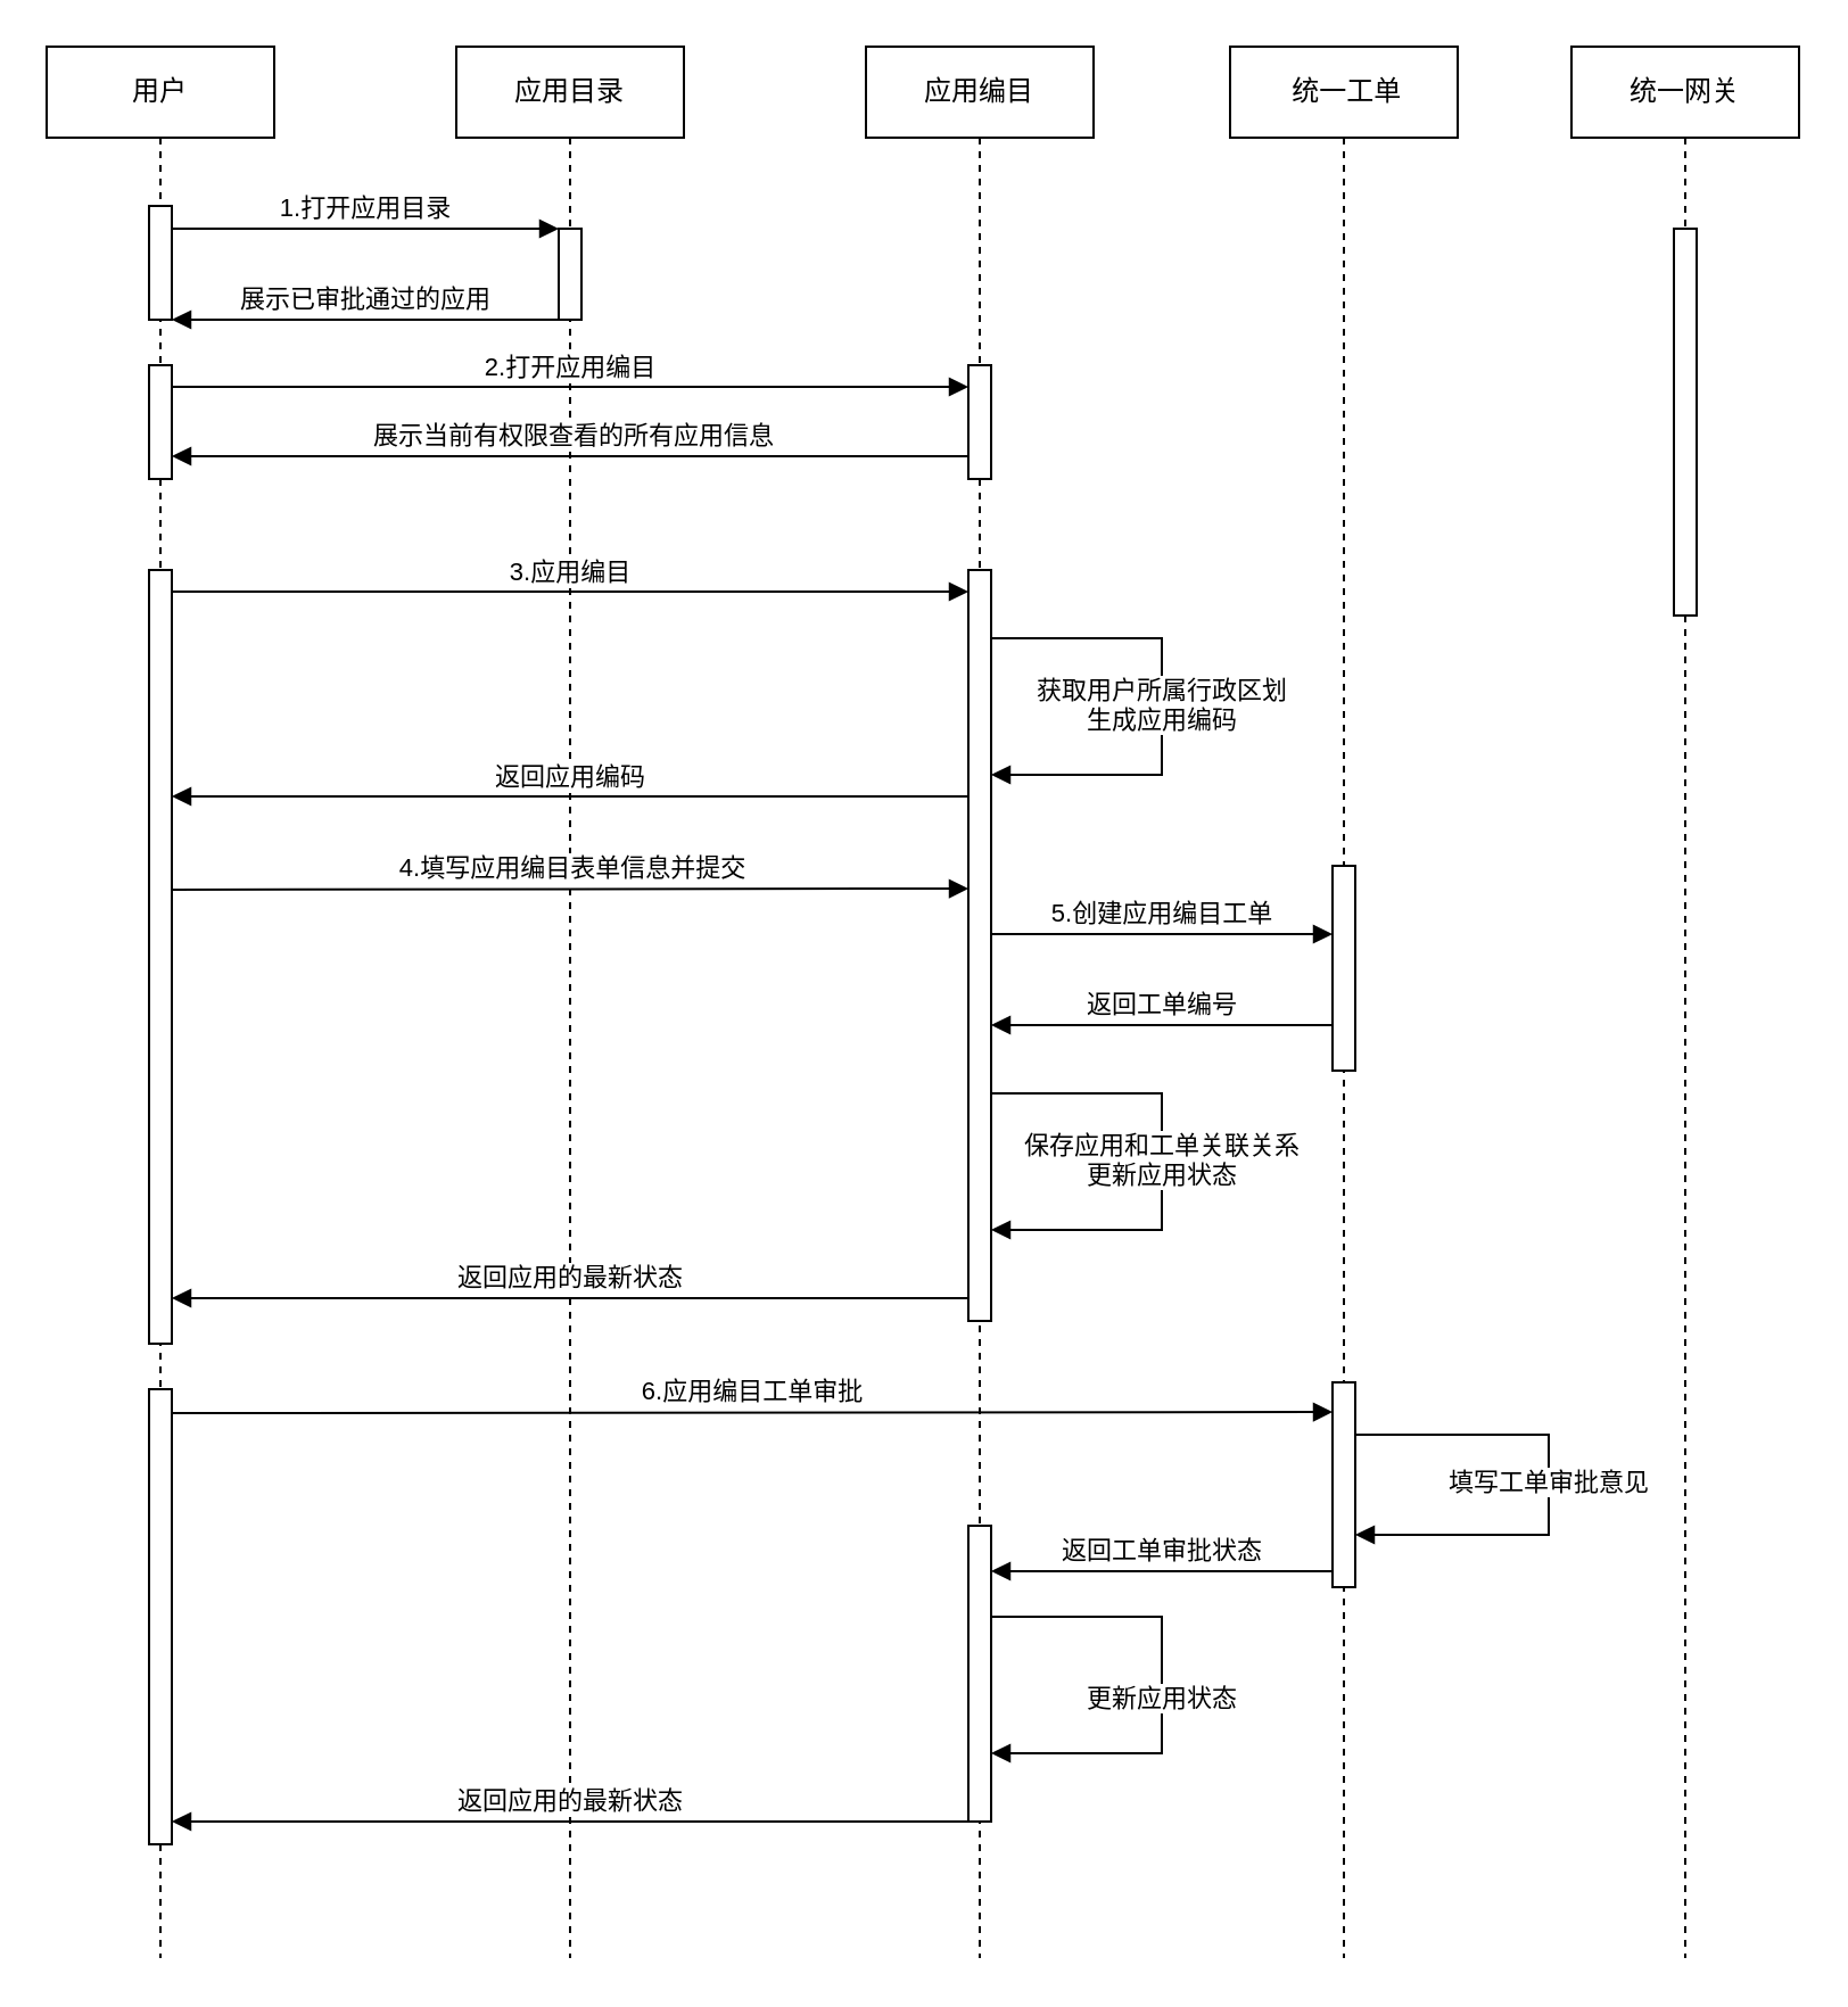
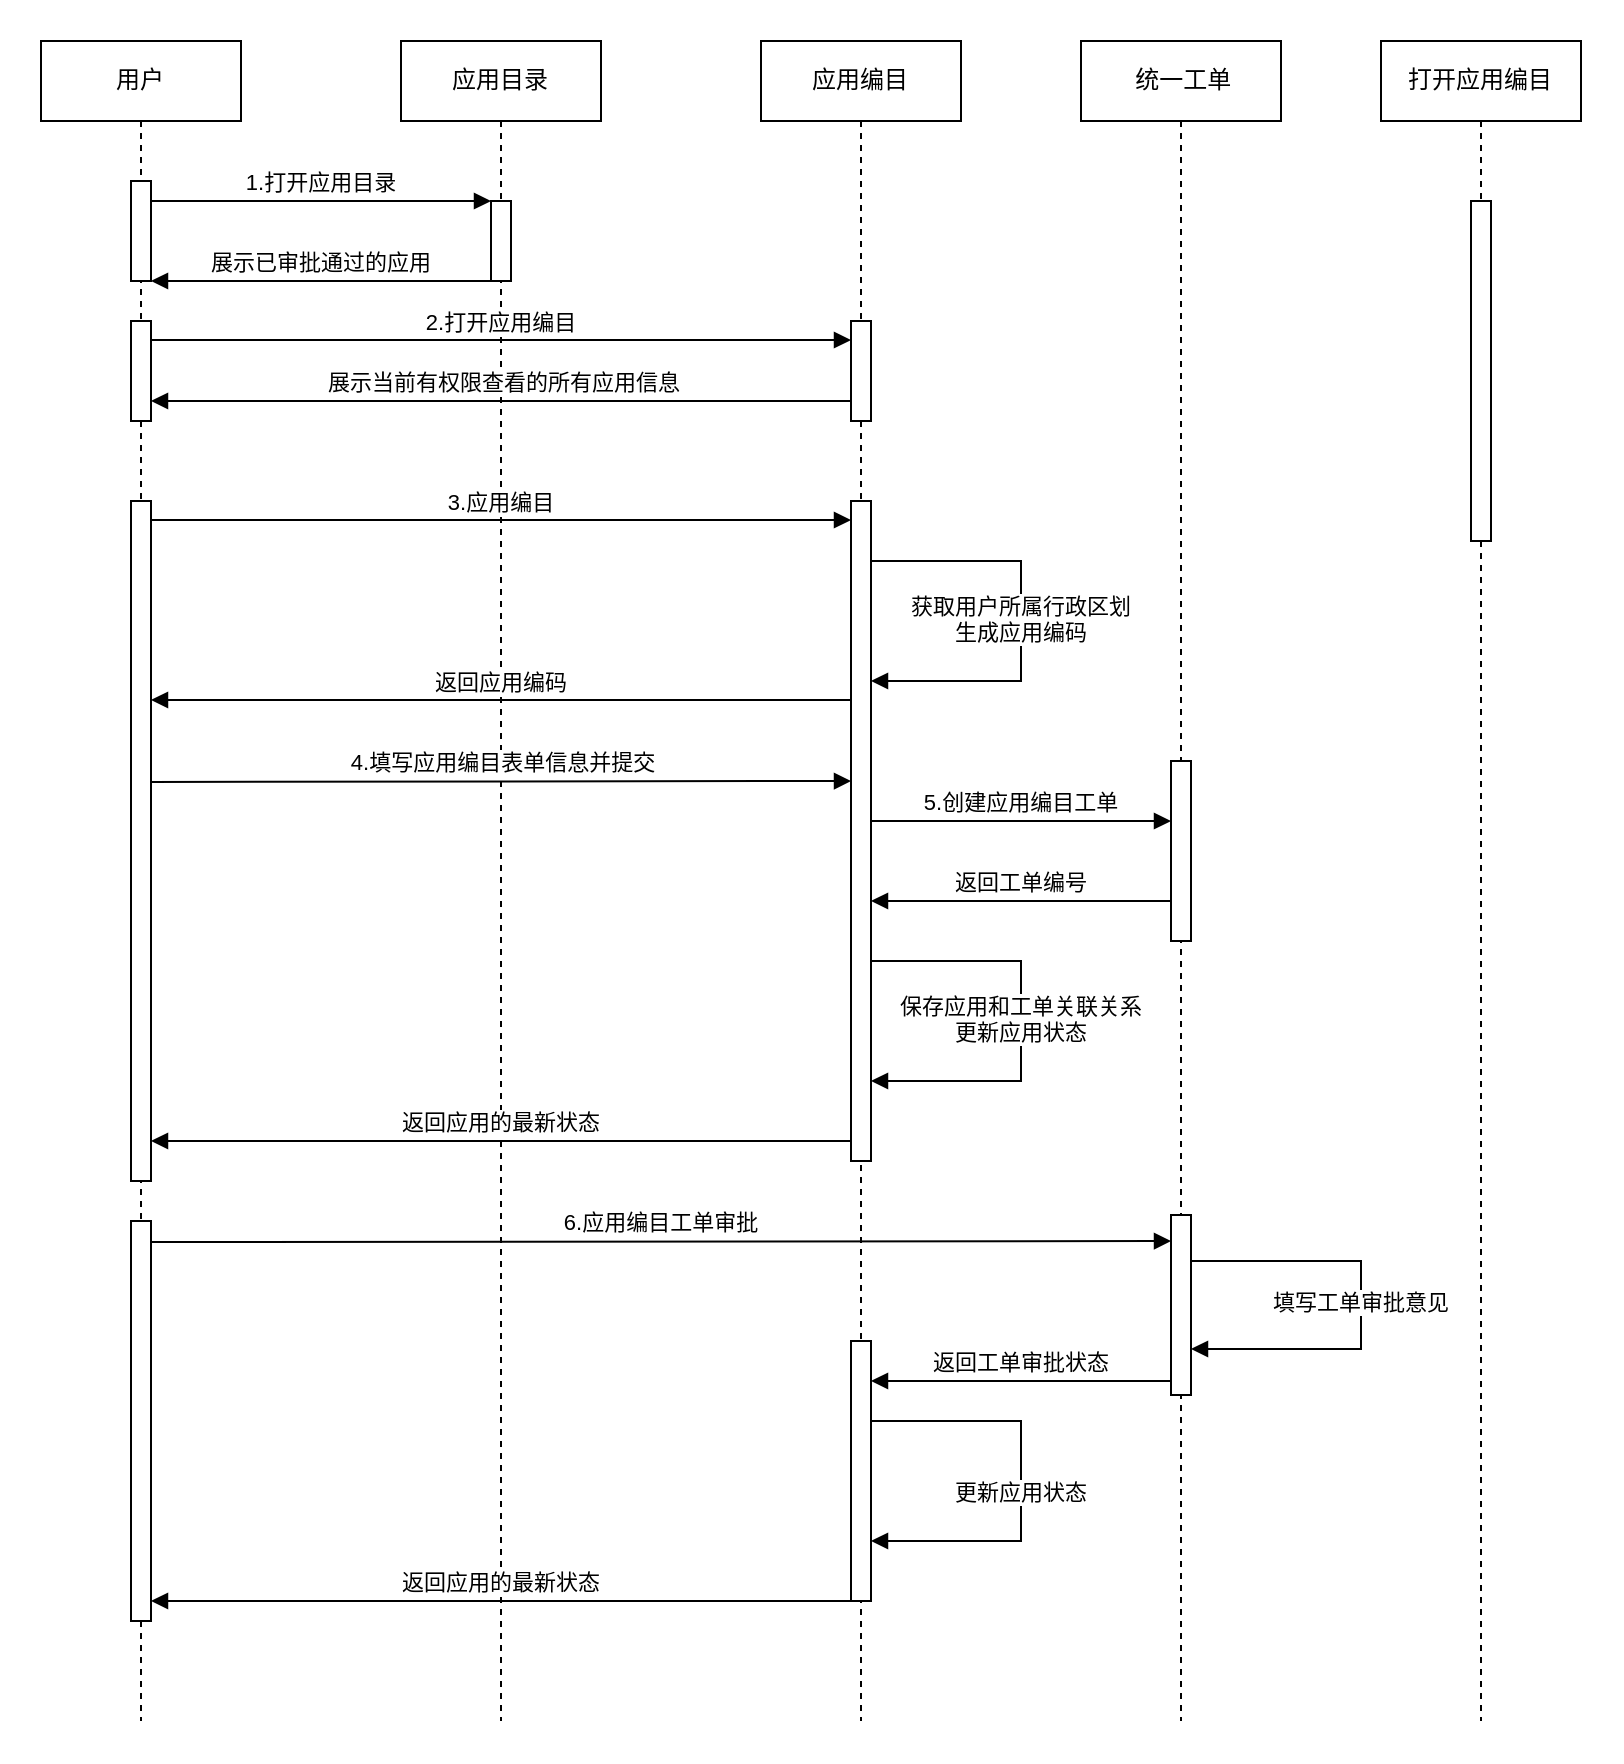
  <mxCell id="0" />
  <mxCell id="1" parent="0" />
  <mxCell id="2" value="用户" style="shape=umlLifeline;perimeter=lifelinePerimeter;whiteSpace=wrap;html=1;container=0;dropTarget=0;collapsible=0;recursiveResize=0;outlineConnect=0;portConstraint=eastwest;newEdgeStyle={&quot;edgeStyle&quot;:&quot;elbowEdgeStyle&quot;,&quot;elbow&quot;:&quot;vertical&quot;,&quot;curved&quot;:0,&quot;rounded&quot;:0};" parent="1" vertex="1"><mxGeometry x="20" y="20" width="100" height="840" as="geometry" /></mxCell>
  <mxCell id="3" value="" style="html=1;points=[];perimeter=orthogonalPerimeter;outlineConnect=0;targetShapes=umlLifeline;portConstraint=eastwest;newEdgeStyle={&quot;edgeStyle&quot;:&quot;elbowEdgeStyle&quot;,&quot;elbow&quot;:&quot;vertical&quot;,&quot;curved&quot;:0,&quot;rounded&quot;:0};" parent="2" vertex="1"><mxGeometry x="45" y="70" width="10" height="50" as="geometry" /></mxCell>
  <mxCell id="4" value="" style="html=1;points=[];perimeter=orthogonalPerimeter;outlineConnect=0;targetShapes=umlLifeline;portConstraint=eastwest;newEdgeStyle={&quot;edgeStyle&quot;:&quot;elbowEdgeStyle&quot;,&quot;elbow&quot;:&quot;vertical&quot;,&quot;curved&quot;:0,&quot;rounded&quot;:0};" vertex="1" parent="2"><mxGeometry x="45" y="140" width="10" height="50" as="geometry" /></mxCell>
  <mxCell id="5" value="" style="html=1;points=[];perimeter=orthogonalPerimeter;outlineConnect=0;targetShapes=umlLifeline;portConstraint=eastwest;newEdgeStyle={&quot;edgeStyle&quot;:&quot;elbowEdgeStyle&quot;,&quot;elbow&quot;:&quot;vertical&quot;,&quot;curved&quot;:0,&quot;rounded&quot;:0};" vertex="1" parent="2"><mxGeometry x="45" y="590" width="10" height="200" as="geometry" /></mxCell>
  <mxCell id="6" value="应用目录" style="shape=umlLifeline;perimeter=lifelinePerimeter;whiteSpace=wrap;html=1;container=0;dropTarget=0;collapsible=0;recursiveResize=0;outlineConnect=0;portConstraint=eastwest;newEdgeStyle={&quot;edgeStyle&quot;:&quot;elbowEdgeStyle&quot;,&quot;elbow&quot;:&quot;vertical&quot;,&quot;curved&quot;:0,&quot;rounded&quot;:0};" parent="1" vertex="1"><mxGeometry x="200" y="20" width="100" height="840" as="geometry" /></mxCell>
  <mxCell id="7" value="" style="html=1;points=[];perimeter=orthogonalPerimeter;outlineConnect=0;targetShapes=umlLifeline;portConstraint=eastwest;newEdgeStyle={&quot;edgeStyle&quot;:&quot;elbowEdgeStyle&quot;,&quot;elbow&quot;:&quot;vertical&quot;,&quot;curved&quot;:0,&quot;rounded&quot;:0};" parent="6" vertex="1"><mxGeometry x="45" y="80" width="10" height="40" as="geometry" /></mxCell>
  <mxCell id="8" value="1.打开应用目录" style="html=1;verticalAlign=bottom;endArrow=block;edgeStyle=elbowEdgeStyle;elbow=vertical;curved=0;rounded=0;" parent="1" source="3" target="7" edge="1"><mxGeometry relative="1" as="geometry"><mxPoint x="175" y="110" as="sourcePoint" /><Array as="points"><mxPoint x="160" y="100" /></Array></mxGeometry></mxCell>
  <mxCell id="9" value="展示已审批通过的应用" style="html=1;verticalAlign=bottom;endArrow=block;edgeStyle=elbowEdgeStyle;elbow=vertical;curved=0;rounded=0;" parent="1" source="7" target="3" edge="1"><mxGeometry relative="1" as="geometry"><mxPoint x="155" y="140" as="sourcePoint" /><Array as="points"><mxPoint x="170" y="140" /></Array><mxPoint x="80" y="140" as="targetPoint" /><mxPoint as="offset" /></mxGeometry></mxCell>
  <mxCell id="10" value="应用编目" style="shape=umlLifeline;perimeter=lifelinePerimeter;whiteSpace=wrap;html=1;container=0;dropTarget=0;collapsible=0;recursiveResize=0;outlineConnect=0;portConstraint=eastwest;newEdgeStyle={&quot;edgeStyle&quot;:&quot;elbowEdgeStyle&quot;,&quot;elbow&quot;:&quot;vertical&quot;,&quot;curved&quot;:0,&quot;rounded&quot;:0};" vertex="1" parent="1"><mxGeometry x="380" y="20" width="100" height="840" as="geometry" /></mxCell>
  <mxCell id="11" value="" style="html=1;points=[];perimeter=orthogonalPerimeter;outlineConnect=0;targetShapes=umlLifeline;portConstraint=eastwest;newEdgeStyle={&quot;edgeStyle&quot;:&quot;elbowEdgeStyle&quot;,&quot;elbow&quot;:&quot;vertical&quot;,&quot;curved&quot;:0,&quot;rounded&quot;:0};" vertex="1" parent="10"><mxGeometry x="45" y="140" width="10" height="50" as="geometry" /></mxCell>
  <mxCell id="12" value="" style="html=1;points=[];perimeter=orthogonalPerimeter;outlineConnect=0;targetShapes=umlLifeline;portConstraint=eastwest;newEdgeStyle={&quot;edgeStyle&quot;:&quot;elbowEdgeStyle&quot;,&quot;elbow&quot;:&quot;vertical&quot;,&quot;curved&quot;:0,&quot;rounded&quot;:0};" vertex="1" parent="10"><mxGeometry x="45" y="650" width="10" height="130" as="geometry" /></mxCell>
  <mxCell id="13" value="&amp;nbsp;统一工单" style="shape=umlLifeline;perimeter=lifelinePerimeter;whiteSpace=wrap;html=1;container=0;dropTarget=0;collapsible=0;recursiveResize=0;outlineConnect=0;portConstraint=eastwest;newEdgeStyle={&quot;edgeStyle&quot;:&quot;elbowEdgeStyle&quot;,&quot;elbow&quot;:&quot;vertical&quot;,&quot;curved&quot;:0,&quot;rounded&quot;:0};" vertex="1" parent="1"><mxGeometry x="540" y="20" width="100" height="840" as="geometry" /></mxCell>
  <mxCell id="14" value="" style="html=1;points=[];perimeter=orthogonalPerimeter;outlineConnect=0;targetShapes=umlLifeline;portConstraint=eastwest;newEdgeStyle={&quot;edgeStyle&quot;:&quot;elbowEdgeStyle&quot;,&quot;elbow&quot;:&quot;vertical&quot;,&quot;curved&quot;:0,&quot;rounded&quot;:0};" vertex="1" parent="13"><mxGeometry x="45" y="360" width="10" height="90" as="geometry" /></mxCell>
  <mxCell id="15" value="" style="html=1;points=[];perimeter=orthogonalPerimeter;outlineConnect=0;targetShapes=umlLifeline;portConstraint=eastwest;newEdgeStyle={&quot;edgeStyle&quot;:&quot;elbowEdgeStyle&quot;,&quot;elbow&quot;:&quot;vertical&quot;,&quot;curved&quot;:0,&quot;rounded&quot;:0};" vertex="1" parent="13"><mxGeometry x="45" y="587" width="10" height="90" as="geometry" /></mxCell>
  <mxCell id="16" value="填写工单审批意见" style="html=1;verticalAlign=bottom;endArrow=block;edgeStyle=elbowEdgeStyle;elbow=horizontal;curved=0;rounded=0;" edge="1" parent="13" source="15" target="15"><mxGeometry x="0.075" relative="1" as="geometry"><mxPoint x="60" y="610" as="sourcePoint" /><Array as="points"><mxPoint x="140" y="610" /></Array><mxPoint x="60" y="670" as="targetPoint" /><mxPoint as="offset" /></mxGeometry></mxCell>
- <mxCell id="17" value="统一网关" style="shape=umlLifeline;perimeter=lifelinePerimeter;whiteSpace=wrap;html=1;container=0;dropTarget=0;collapsible=0;recursiveResize=0;outlineConnect=0;portConstraint=eastwest;newEdgeStyle={&quot;edgeStyle&quot;:&quot;elbowEdgeStyle&quot;,&quot;elbow&quot;:&quot;vertical&quot;,&quot;curved&quot;:0,&quot;rounded&quot;:0};" vertex="1" parent="1"><mxGeometry x="690" y="20" width="100" height="840" as="geometry" /></mxCell>
+ <mxCell id="17" value="打开应用编目" style="shape=umlLifeline;perimeter=lifelinePerimeter;whiteSpace=wrap;html=1;container=0;dropTarget=0;collapsible=0;recursiveResize=0;outlineConnect=0;portConstraint=eastwest;newEdgeStyle={&quot;edgeStyle&quot;:&quot;elbowEdgeStyle&quot;,&quot;elbow&quot;:&quot;vertical&quot;,&quot;curved&quot;:0,&quot;rounded&quot;:0};" vertex="1" parent="1"><mxGeometry x="690" y="20" width="100" height="840" as="geometry" /></mxCell>
  <mxCell id="18" value="" style="html=1;points=[];perimeter=orthogonalPerimeter;outlineConnect=0;targetShapes=umlLifeline;portConstraint=eastwest;newEdgeStyle={&quot;edgeStyle&quot;:&quot;elbowEdgeStyle&quot;,&quot;elbow&quot;:&quot;vertical&quot;,&quot;curved&quot;:0,&quot;rounded&quot;:0};" vertex="1" parent="17"><mxGeometry x="45" y="80" width="10" height="170" as="geometry" /></mxCell>
  <mxCell id="19" value="2.打开应用编目" style="html=1;verticalAlign=bottom;endArrow=block;edgeStyle=elbowEdgeStyle;elbow=vertical;curved=0;rounded=0;" edge="1" parent="1" source="4" target="11"><mxGeometry relative="1" as="geometry"><mxPoint x="85" y="169.5" as="sourcePoint" /><Array as="points"><mxPoint x="170" y="169.5" /></Array><mxPoint x="255" y="169.5" as="targetPoint" /></mxGeometry></mxCell>
  <mxCell id="20" value="&amp;nbsp;展示当前有权限查看的所有应用信息" style="html=1;verticalAlign=bottom;endArrow=block;edgeStyle=elbowEdgeStyle;elbow=horizontal;curved=0;rounded=0;" edge="1" parent="1" source="11" target="4"><mxGeometry relative="1" as="geometry"><mxPoint x="405" y="200" as="sourcePoint" /><Array as="points"><mxPoint x="330" y="200" /></Array><mxPoint x="80" y="200" as="targetPoint" /></mxGeometry></mxCell>
  <mxCell id="21" value="" style="html=1;points=[];perimeter=orthogonalPerimeter;outlineConnect=0;targetShapes=umlLifeline;portConstraint=eastwest;newEdgeStyle={&quot;edgeStyle&quot;:&quot;elbowEdgeStyle&quot;,&quot;elbow&quot;:&quot;vertical&quot;,&quot;curved&quot;:0,&quot;rounded&quot;:0};" vertex="1" parent="1"><mxGeometry x="65" y="250" width="10" height="340" as="geometry" /></mxCell>
  <mxCell id="22" value="" style="html=1;points=[];perimeter=orthogonalPerimeter;outlineConnect=0;targetShapes=umlLifeline;portConstraint=eastwest;newEdgeStyle={&quot;edgeStyle&quot;:&quot;elbowEdgeStyle&quot;,&quot;elbow&quot;:&quot;vertical&quot;,&quot;curved&quot;:0,&quot;rounded&quot;:0};" vertex="1" parent="1"><mxGeometry x="425" y="250" width="10" height="330" as="geometry" /></mxCell>
  <mxCell id="23" value="3.应用编目" style="html=1;verticalAlign=bottom;endArrow=block;edgeStyle=elbowEdgeStyle;elbow=vertical;curved=0;rounded=0;" edge="1" parent="1" source="21" target="22"><mxGeometry relative="1" as="geometry"><mxPoint x="85" y="259.5" as="sourcePoint" /><Array as="points"><mxPoint x="170" y="259.5" /></Array><mxPoint x="255" y="259.5" as="targetPoint" /></mxGeometry></mxCell>
  <mxCell id="24" value="返回应用编码" style="html=1;verticalAlign=bottom;endArrow=block;edgeStyle=elbowEdgeStyle;elbow=horizontal;curved=0;rounded=0;" edge="1" parent="1"><mxGeometry relative="1" as="geometry"><mxPoint x="425" y="349.5" as="sourcePoint" /><Array as="points"><mxPoint x="330" y="349.5" /></Array><mxPoint x="75" y="349.5" as="targetPoint" /></mxGeometry></mxCell>
  <mxCell id="25" value="获取用户所属行政区划&lt;br&gt;生成应用编码" style="html=1;verticalAlign=bottom;endArrow=block;edgeStyle=elbowEdgeStyle;elbow=horizontal;curved=0;rounded=0;" edge="1" parent="1" target="22"><mxGeometry x="0.143" relative="1" as="geometry"><mxPoint x="435" y="280" as="sourcePoint" /><Array as="points"><mxPoint x="510" y="340" /></Array><mxPoint x="515.5" y="320" as="targetPoint" /><mxPoint as="offset" /></mxGeometry></mxCell>
  <mxCell id="26" value="4.填写应用编目表单信息并提交" style="html=1;verticalAlign=bottom;endArrow=block;edgeStyle=elbowEdgeStyle;elbow=vertical;curved=0;rounded=0;" edge="1" parent="1"><mxGeometry relative="1" as="geometry"><mxPoint x="75" y="390.5" as="sourcePoint" /><Array as="points"><mxPoint x="170" y="390" /></Array><mxPoint x="425" y="390.5" as="targetPoint" /></mxGeometry></mxCell>
  <mxCell id="27" value="5.创建应用编目工单" style="html=1;verticalAlign=bottom;endArrow=block;edgeStyle=elbowEdgeStyle;elbow=vertical;curved=0;rounded=0;" edge="1" parent="1" source="22" target="14"><mxGeometry relative="1" as="geometry"><mxPoint x="450" y="410.5" as="sourcePoint" /><Array as="points"><mxPoint x="545" y="410" /></Array><mxPoint x="800" y="410.5" as="targetPoint" /></mxGeometry></mxCell>
  <mxCell id="28" value="返回工单编号" style="html=1;verticalAlign=bottom;endArrow=block;edgeStyle=elbowEdgeStyle;elbow=horizontal;curved=0;rounded=0;" edge="1" parent="1" source="14" target="22"><mxGeometry relative="1" as="geometry"><mxPoint x="580" y="450" as="sourcePoint" /><Array as="points"><mxPoint x="485" y="450" /></Array><mxPoint x="440" y="450" as="targetPoint" /></mxGeometry></mxCell>
  <mxCell id="29" value="保存应用和工单关联关系&lt;br&gt;更新应用状态" style="html=1;verticalAlign=bottom;endArrow=block;edgeStyle=elbowEdgeStyle;elbow=horizontal;curved=0;rounded=0;" edge="1" parent="1"><mxGeometry x="0.143" relative="1" as="geometry"><mxPoint x="435" y="480" as="sourcePoint" /><Array as="points"><mxPoint x="510" y="540" /></Array><mxPoint x="435" y="540" as="targetPoint" /><mxPoint as="offset" /></mxGeometry></mxCell>
  <mxCell id="30" value="返回应用的最新状态" style="html=1;verticalAlign=bottom;endArrow=block;edgeStyle=elbowEdgeStyle;elbow=horizontal;curved=0;rounded=0;" edge="1" parent="1"><mxGeometry relative="1" as="geometry"><mxPoint x="425" y="570" as="sourcePoint" /><Array as="points"><mxPoint x="330" y="570" /></Array><mxPoint x="75" y="570" as="targetPoint" /></mxGeometry></mxCell>
  <mxCell id="31" value="6.应用编目工单审批" style="html=1;verticalAlign=bottom;endArrow=block;edgeStyle=elbowEdgeStyle;elbow=vertical;curved=0;rounded=0;" edge="1" parent="1" target="15"><mxGeometry relative="1" as="geometry"><mxPoint x="75" y="620.5" as="sourcePoint" /><Array as="points"><mxPoint x="170" y="620" /></Array><mxPoint x="580" y="620" as="targetPoint" /></mxGeometry></mxCell>
  <mxCell id="32" value="返回工单审批状态" style="html=1;verticalAlign=bottom;endArrow=block;edgeStyle=elbowEdgeStyle;elbow=horizontal;curved=0;rounded=0;" edge="1" parent="1"><mxGeometry relative="1" as="geometry"><mxPoint x="585" y="690" as="sourcePoint" /><Array as="points"><mxPoint x="485" y="690" /></Array><mxPoint x="435" y="690" as="targetPoint" /></mxGeometry></mxCell>
  <mxCell id="33" value="更新应用状态" style="html=1;verticalAlign=bottom;endArrow=block;edgeStyle=elbowEdgeStyle;elbow=horizontal;curved=0;rounded=0;" edge="1" parent="1"><mxGeometry x="0.143" relative="1" as="geometry"><mxPoint x="435" y="710" as="sourcePoint" /><Array as="points"><mxPoint x="510" y="770" /></Array><mxPoint x="435" y="770" as="targetPoint" /><mxPoint as="offset" /></mxGeometry></mxCell>
  <mxCell id="34" value="返回应用的最新状态" style="html=1;verticalAlign=bottom;endArrow=block;edgeStyle=elbowEdgeStyle;elbow=horizontal;curved=0;rounded=0;" edge="1" parent="1"><mxGeometry relative="1" as="geometry"><mxPoint x="425" y="800" as="sourcePoint" /><Array as="points"><mxPoint x="330" y="800" /></Array><mxPoint x="75" y="800" as="targetPoint" /></mxGeometry></mxCell>
